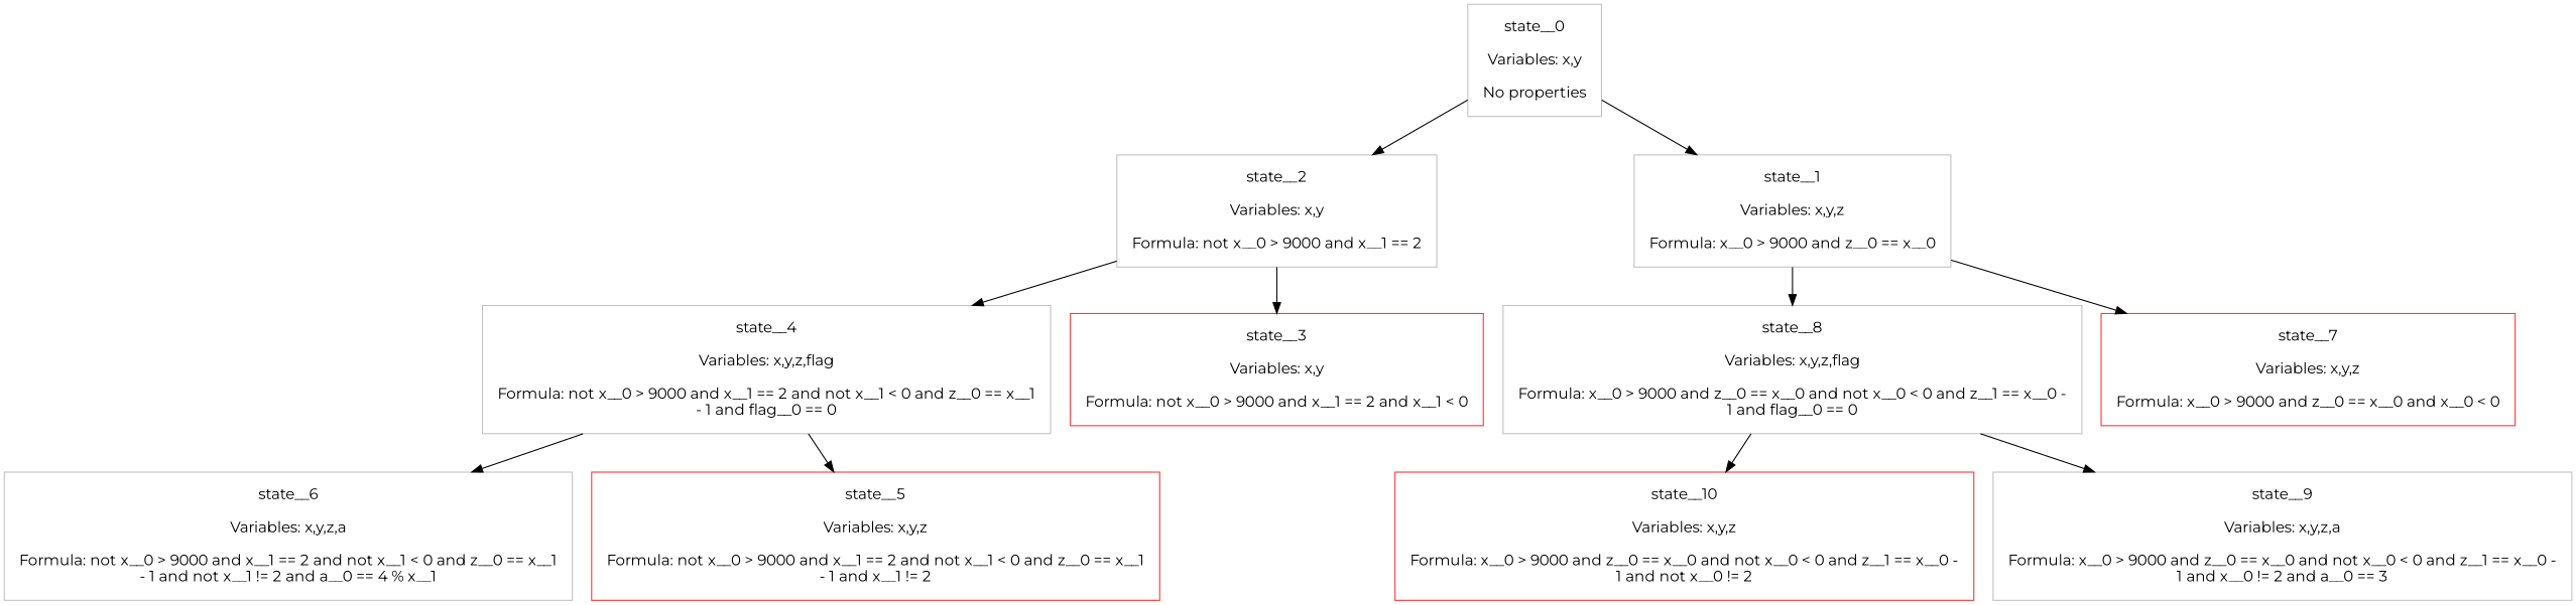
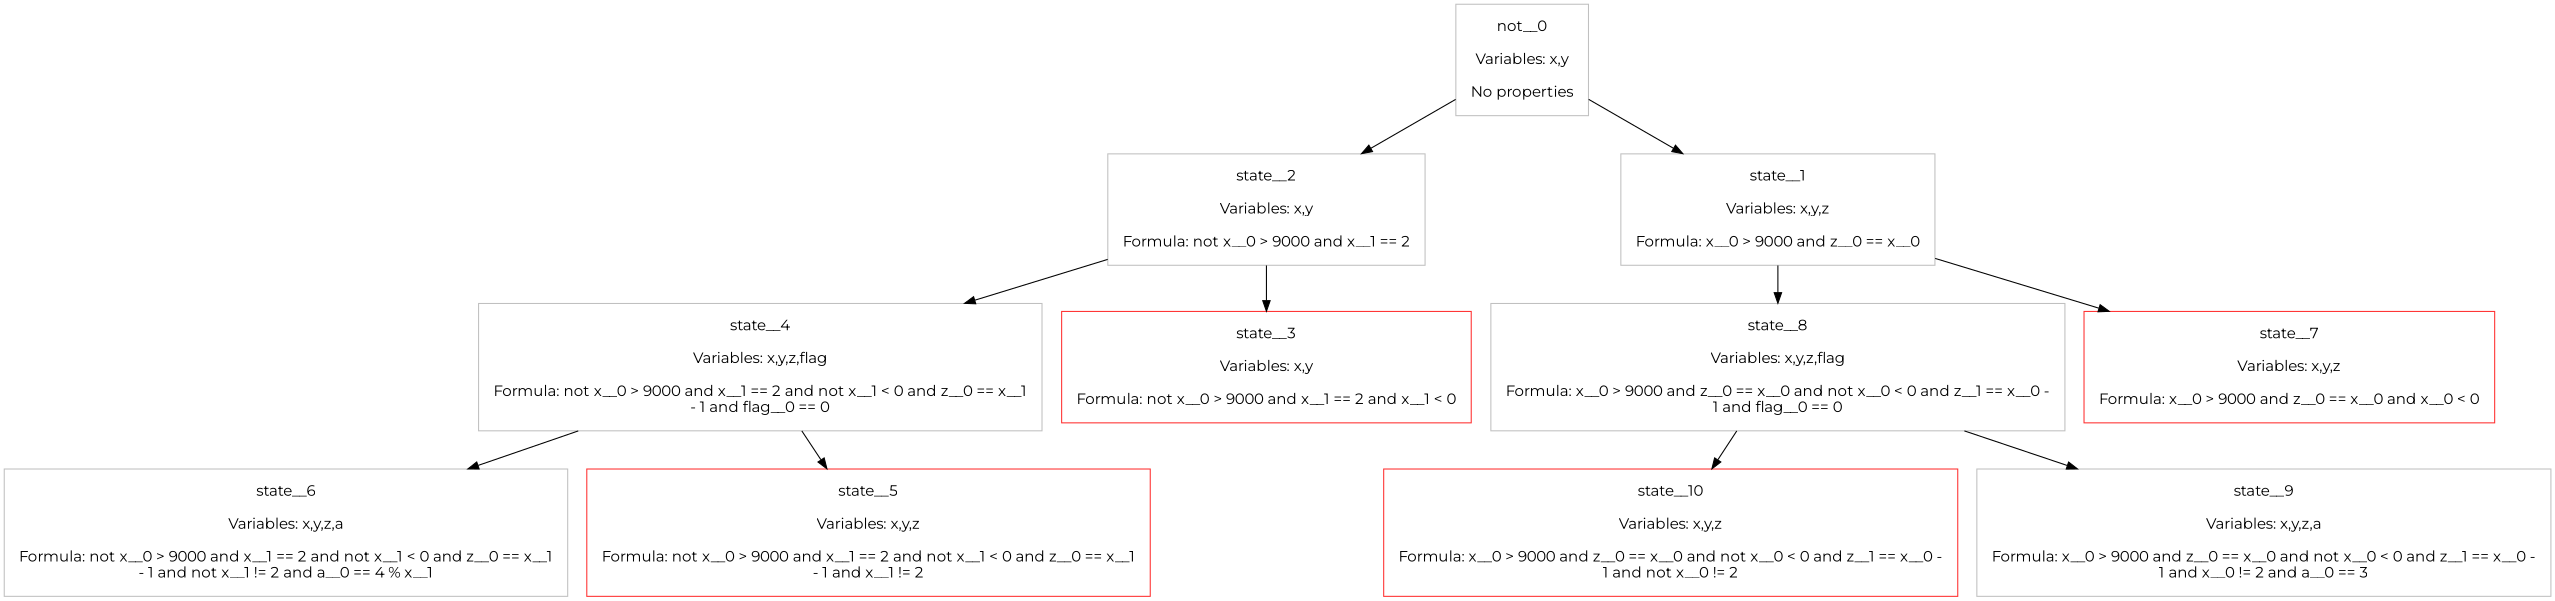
  digraph {
    fontname=Montserrat
    node [color=grey fontname=Montserrat margin=0.2 shape=rectangle]
    edge [fontname=Montserrat]
-   n1 [label="state__0\n\nVariables: x,y\n\nNo properties"]
+   n1 [label="not__0\n\nVariables: x,y\n\nNo properties"]
    n2 [label="state__2\n\nVariables: x,y\n\nFormula: not x__0 > 9000 and x__1 == 2"]
    n3 [label="state__1\n\nVariables: x,y,z\n\nFormula: x__0 > 9000 and z__0 == x__0"]
    n4 [label="state__4\n\nVariables: x,y,z,flag\n\nFormula: not x__0 > 9000 and x__1 == 2 and not x__1 < 0 and z__0 == x__1\n- 1 and flag__0 == 0"]
    n5 [color=firebrick1 label="state__3\n\nVariables: x,y\n\nFormula: not x__0 > 9000 and x__1 == 2 and x__1 < 0"]
    n6 [label="state__6\n\nVariables: x,y,z,a\n\nFormula: not x__0 > 9000 and x__1 == 2 and not x__1 < 0 and z__0 == x__1\n- 1 and not x__1 != 2 and a__0 == 4 % x__1"]
    n7 [color=firebrick1 label="state__5\n\nVariables: x,y,z\n\nFormula: not x__0 > 9000 and x__1 == 2 and not x__1 < 0 and z__0 == x__1\n- 1 and x__1 != 2"]
    n8 [label="state__8\n\nVariables: x,y,z,flag\n\nFormula: x__0 > 9000 and z__0 == x__0 and not x__0 < 0 and z__1 == x__0 -\n1 and flag__0 == 0"]
    n9 [color=firebrick1 label="state__7\n\nVariables: x,y,z\n\nFormula: x__0 > 9000 and z__0 == x__0 and x__0 < 0"]
    n10 [color=firebrick1 label="state__10\n\nVariables: x,y,z\n\nFormula: x__0 > 9000 and z__0 == x__0 and not x__0 < 0 and z__1 == x__0 -\n1 and not x__0 != 2"]
    n11 [label="state__9\n\nVariables: x,y,z,a\n\nFormula: x__0 > 9000 and z__0 == x__0 and not x__0 < 0 and z__1 == x__0 -\n1 and x__0 != 2 and a__0 == 3"]
    n1 -> n2
    n1 -> n3
    n2 -> n4
    n2 -> n5
    n3 -> n8
    n3 -> n9
    n4 -> n6
    n4 -> n7
    n8 -> n10
    n8 -> n11
  }
